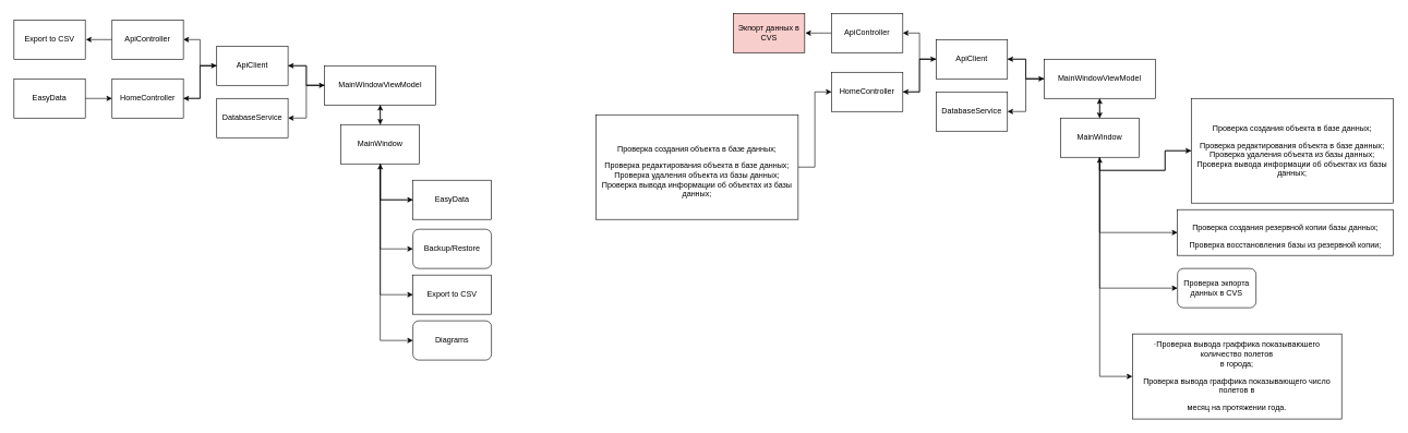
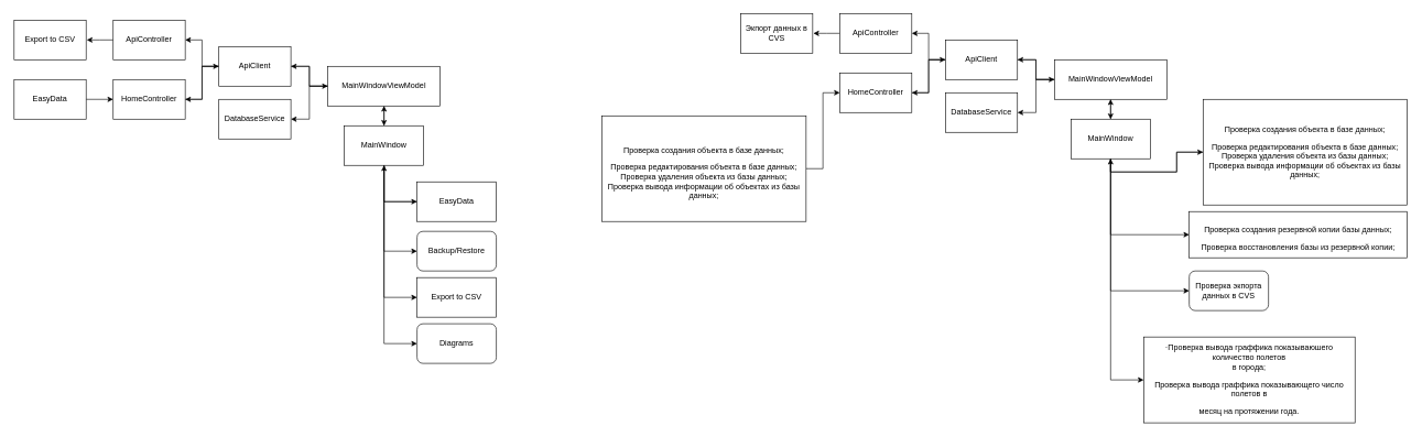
  <mxCell id="0" />
  <mxCell id="1" parent="0" />
  <mxCell id="2" style="edgeStyle=orthogonalEdgeStyle;rounded=0;orthogonalLoop=1;jettySize=auto;html=1;exitX=0.5;exitY=1;exitDx=0;exitDy=0;entryX=0;entryY=0.5;entryDx=0;entryDy=0;" parent="1" source="7" target="17" edge="1"><mxGeometry relative="1" as="geometry" /></mxCell>
  <mxCell id="3" style="edgeStyle=orthogonalEdgeStyle;rounded=0;orthogonalLoop=1;jettySize=auto;html=1;exitX=0.5;exitY=1;exitDx=0;exitDy=0;entryX=0;entryY=0.5;entryDx=0;entryDy=0;" parent="1" source="7" target="18" edge="1"><mxGeometry relative="1" as="geometry" /></mxCell>
  <mxCell id="4" style="edgeStyle=orthogonalEdgeStyle;rounded=0;orthogonalLoop=1;jettySize=auto;html=1;exitX=0.5;exitY=1;exitDx=0;exitDy=0;entryX=0;entryY=0.5;entryDx=0;entryDy=0;" parent="1" source="7" target="19" edge="1"><mxGeometry relative="1" as="geometry" /></mxCell>
  <mxCell id="5" style="edgeStyle=orthogonalEdgeStyle;rounded=0;orthogonalLoop=1;jettySize=auto;html=1;exitX=0.5;exitY=1;exitDx=0;exitDy=0;entryX=0;entryY=0.5;entryDx=0;entryDy=0;" parent="1" source="7" target="20" edge="1"><mxGeometry relative="1" as="geometry" /></mxCell>
  <mxCell id="6" style="edgeStyle=orthogonalEdgeStyle;rounded=0;orthogonalLoop=1;jettySize=auto;html=1;exitX=0.5;exitY=0;exitDx=0;exitDy=0;entryX=0.5;entryY=1;entryDx=0;entryDy=0;" parent="1" source="7" target="11" edge="1"><mxGeometry relative="1" as="geometry" /></mxCell>
  <mxCell id="7" value="MainWindow" style="rounded=0;whiteSpace=wrap;html=1;" parent="1" vertex="1"><mxGeometry x="520" y="190" width="120" height="60" as="geometry" /></mxCell>
  <mxCell id="8" style="edgeStyle=orthogonalEdgeStyle;rounded=0;orthogonalLoop=1;jettySize=auto;html=1;exitX=0.5;exitY=1;exitDx=0;exitDy=0;entryX=0.5;entryY=0;entryDx=0;entryDy=0;" parent="1" source="11" target="7" edge="1"><mxGeometry relative="1" as="geometry" /></mxCell>
  <mxCell id="9" style="edgeStyle=orthogonalEdgeStyle;rounded=0;orthogonalLoop=1;jettySize=auto;html=1;exitX=0;exitY=0.5;exitDx=0;exitDy=0;entryX=1;entryY=0.5;entryDx=0;entryDy=0;" parent="1" source="11" target="21" edge="1"><mxGeometry relative="1" as="geometry" /></mxCell>
  <mxCell id="10" style="edgeStyle=orthogonalEdgeStyle;rounded=0;orthogonalLoop=1;jettySize=auto;html=1;exitX=0;exitY=0.5;exitDx=0;exitDy=0;entryX=1;entryY=0.5;entryDx=0;entryDy=0;" parent="1" source="11" target="15" edge="1"><mxGeometry relative="1" as="geometry" /></mxCell>
  <mxCell id="11" value="MainWindowViewModel" style="rounded=0;whiteSpace=wrap;html=1;" parent="1" vertex="1"><mxGeometry x="495" y="100" width="170" height="60" as="geometry" /></mxCell>
  <mxCell id="12" style="edgeStyle=orthogonalEdgeStyle;rounded=0;orthogonalLoop=1;jettySize=auto;html=1;exitX=0;exitY=0.5;exitDx=0;exitDy=0;entryX=1;entryY=0.5;entryDx=0;entryDy=0;" parent="1" source="15" target="23" edge="1"><mxGeometry relative="1" as="geometry"><mxPoint x="280" y="120" as="targetPoint" /></mxGeometry></mxCell>
  <mxCell id="13" style="edgeStyle=orthogonalEdgeStyle;rounded=0;orthogonalLoop=1;jettySize=auto;html=1;exitX=0;exitY=0.5;exitDx=0;exitDy=0;entryX=1;entryY=0.5;entryDx=0;entryDy=0;" parent="1" source="15" target="25" edge="1"><mxGeometry relative="1" as="geometry" /></mxCell>
  <mxCell id="14" style="edgeStyle=orthogonalEdgeStyle;rounded=0;orthogonalLoop=1;jettySize=auto;html=1;exitX=1;exitY=0.5;exitDx=0;exitDy=0;entryX=0;entryY=0.5;entryDx=0;entryDy=0;" parent="1" source="15" target="11" edge="1"><mxGeometry relative="1" as="geometry" /></mxCell>
  <mxCell id="15" value="ApiClient" style="rounded=0;whiteSpace=wrap;html=1;" parent="1" vertex="1"><mxGeometry x="330" y="70" width="109" height="60" as="geometry" /></mxCell>
  <mxCell id="16" style="edgeStyle=orthogonalEdgeStyle;rounded=0;orthogonalLoop=1;jettySize=auto;html=1;exitX=0;exitY=0.5;exitDx=0;exitDy=0;entryX=0.5;entryY=1;entryDx=0;entryDy=0;" parent="1" source="17" target="7" edge="1"><mxGeometry relative="1" as="geometry" /></mxCell>
  <mxCell id="17" value="EasyData" style="rounded=0;whiteSpace=wrap;html=1;" parent="1" vertex="1"><mxGeometry x="630" y="275" width="120" height="60" as="geometry" /></mxCell>
  <mxCell id="18" value="Backup/Restore" style="whiteSpace=wrap;html=1;rounded=1;" parent="1" vertex="1"><mxGeometry x="630" y="350" width="120" height="60" as="geometry" /></mxCell>
  <mxCell id="19" value="Export to CSV" style="rounded=0;whiteSpace=wrap;html=1;" parent="1" vertex="1"><mxGeometry x="630" y="420" width="120" height="60" as="geometry" /></mxCell>
  <mxCell id="20" value="Diagrams" style="whiteSpace=wrap;html=1;rounded=1;" parent="1" vertex="1"><mxGeometry x="630" y="490" width="120" height="60" as="geometry" /></mxCell>
  <mxCell id="21" value="DatabaseService" style="rounded=0;whiteSpace=wrap;html=1;" parent="1" vertex="1"><mxGeometry x="330" y="150" width="109" height="60" as="geometry" /></mxCell>
  <mxCell id="22" style="edgeStyle=orthogonalEdgeStyle;rounded=0;orthogonalLoop=1;jettySize=auto;html=1;exitX=1;exitY=0.5;exitDx=0;exitDy=0;entryX=0;entryY=0.5;entryDx=0;entryDy=0;" parent="1" source="23" target="15" edge="1"><mxGeometry relative="1" as="geometry" /></mxCell>
  <mxCell id="23" value="HomeController" style="rounded=0;whiteSpace=wrap;html=1;" parent="1" vertex="1"><mxGeometry x="170" y="120" width="109" height="60" as="geometry" /></mxCell>
  <mxCell id="24" style="edgeStyle=orthogonalEdgeStyle;rounded=0;orthogonalLoop=1;jettySize=auto;html=1;exitX=0;exitY=0.5;exitDx=0;exitDy=0;" parent="1" source="25" edge="1"><mxGeometry relative="1" as="geometry"><mxPoint x="130" y="60" as="targetPoint" /></mxGeometry></mxCell>
  <mxCell id="25" value="ApiController" style="rounded=0;whiteSpace=wrap;html=1;" parent="1" vertex="1"><mxGeometry x="170" y="30" width="109" height="60" as="geometry" /></mxCell>
  <mxCell id="26" style="edgeStyle=orthogonalEdgeStyle;rounded=0;orthogonalLoop=1;jettySize=auto;html=1;exitX=1;exitY=0.5;exitDx=0;exitDy=0;entryX=0;entryY=0.5;entryDx=0;entryDy=0;" parent="1" source="27" target="23" edge="1"><mxGeometry relative="1" as="geometry" /></mxCell>
  <mxCell id="27" value="EasyData" style="rounded=0;whiteSpace=wrap;html=1;" parent="1" vertex="1"><mxGeometry x="20" y="120" width="109" height="60" as="geometry" /></mxCell>
  <mxCell id="28" value="Export to CSV" style="rounded=0;whiteSpace=wrap;html=1;" parent="1" vertex="1"><mxGeometry x="20" y="30" width="109" height="60" as="geometry" /></mxCell>
  <mxCell id="29" style="edgeStyle=orthogonalEdgeStyle;rounded=0;orthogonalLoop=1;jettySize=auto;html=1;exitX=0.5;exitY=1;exitDx=0;exitDy=0;entryX=0;entryY=0.5;entryDx=0;entryDy=0;" parent="1" source="34" target="55" edge="1"><mxGeometry relative="1" as="geometry"><mxPoint x="1730" y="295" as="targetPoint" /></mxGeometry></mxCell>
  <mxCell id="30" style="edgeStyle=orthogonalEdgeStyle;rounded=0;orthogonalLoop=1;jettySize=auto;html=1;exitX=0.5;exitY=1;exitDx=0;exitDy=0;entryX=0;entryY=0.5;entryDx=0;entryDy=0;" parent="1" source="34" target="44" edge="1"><mxGeometry relative="1" as="geometry" /></mxCell>
  <mxCell id="31" style="edgeStyle=orthogonalEdgeStyle;rounded=0;orthogonalLoop=1;jettySize=auto;html=1;exitX=0.5;exitY=1;exitDx=0;exitDy=0;entryX=0;entryY=0.5;entryDx=0;entryDy=0;" parent="1" source="34" target="45" edge="1"><mxGeometry relative="1" as="geometry" /></mxCell>
  <mxCell id="32" style="edgeStyle=orthogonalEdgeStyle;rounded=0;orthogonalLoop=1;jettySize=auto;html=1;exitX=0.5;exitY=1;exitDx=0;exitDy=0;entryX=0;entryY=0.5;entryDx=0;entryDy=0;" parent="1" source="34" target="46" edge="1"><mxGeometry relative="1" as="geometry" /></mxCell>
  <mxCell id="33" style="edgeStyle=orthogonalEdgeStyle;rounded=0;orthogonalLoop=1;jettySize=auto;html=1;exitX=0.5;exitY=0;exitDx=0;exitDy=0;entryX=0.5;entryY=1;entryDx=0;entryDy=0;" parent="1" source="34" target="38" edge="1"><mxGeometry relative="1" as="geometry" /></mxCell>
  <mxCell id="34" value="MainWindow" style="rounded=0;whiteSpace=wrap;html=1;" parent="1" vertex="1"><mxGeometry x="1620" y="180" width="120" height="60" as="geometry" /></mxCell>
  <mxCell id="35" style="edgeStyle=orthogonalEdgeStyle;rounded=0;orthogonalLoop=1;jettySize=auto;html=1;exitX=0.5;exitY=1;exitDx=0;exitDy=0;entryX=0.5;entryY=0;entryDx=0;entryDy=0;" parent="1" source="38" target="34" edge="1"><mxGeometry relative="1" as="geometry" /></mxCell>
  <mxCell id="36" style="edgeStyle=orthogonalEdgeStyle;rounded=0;orthogonalLoop=1;jettySize=auto;html=1;exitX=0;exitY=0.5;exitDx=0;exitDy=0;entryX=1;entryY=0.5;entryDx=0;entryDy=0;" parent="1" source="38" target="47" edge="1"><mxGeometry relative="1" as="geometry" /></mxCell>
  <mxCell id="37" style="edgeStyle=orthogonalEdgeStyle;rounded=0;orthogonalLoop=1;jettySize=auto;html=1;exitX=0;exitY=0.5;exitDx=0;exitDy=0;entryX=1;entryY=0.5;entryDx=0;entryDy=0;" parent="1" source="38" target="42" edge="1"><mxGeometry relative="1" as="geometry" /></mxCell>
  <mxCell id="38" value="MainWindowViewModel" style="rounded=0;whiteSpace=wrap;html=1;" parent="1" vertex="1"><mxGeometry x="1595" y="90" width="170" height="60" as="geometry" /></mxCell>
  <mxCell id="39" style="edgeStyle=orthogonalEdgeStyle;rounded=0;orthogonalLoop=1;jettySize=auto;html=1;exitX=0;exitY=0.5;exitDx=0;exitDy=0;entryX=1;entryY=0.5;entryDx=0;entryDy=0;" parent="1" source="42" target="49" edge="1"><mxGeometry relative="1" as="geometry"><mxPoint x="1380" y="110" as="targetPoint" /></mxGeometry></mxCell>
  <mxCell id="40" style="edgeStyle=orthogonalEdgeStyle;rounded=0;orthogonalLoop=1;jettySize=auto;html=1;exitX=0;exitY=0.5;exitDx=0;exitDy=0;entryX=1;entryY=0.5;entryDx=0;entryDy=0;" parent="1" source="42" target="51" edge="1"><mxGeometry relative="1" as="geometry" /></mxCell>
  <mxCell id="41" style="edgeStyle=orthogonalEdgeStyle;rounded=0;orthogonalLoop=1;jettySize=auto;html=1;exitX=1;exitY=0.5;exitDx=0;exitDy=0;entryX=0;entryY=0.5;entryDx=0;entryDy=0;" parent="1" source="42" target="38" edge="1"><mxGeometry relative="1" as="geometry" /></mxCell>
  <mxCell id="42" value="ApiClient" style="rounded=0;whiteSpace=wrap;html=1;" parent="1" vertex="1"><mxGeometry x="1430" y="60" width="109" height="60" as="geometry" /></mxCell>
  <mxCell id="43" style="edgeStyle=orthogonalEdgeStyle;rounded=0;orthogonalLoop=1;jettySize=auto;html=1;exitX=0;exitY=0.5;exitDx=0;exitDy=0;entryX=0.5;entryY=1;entryDx=0;entryDy=0;" parent="1" source="55" target="34" edge="1"><mxGeometry relative="1" as="geometry"><mxPoint x="1730" y="295" as="sourcePoint" /></mxGeometry></mxCell>
  <mxCell id="44" value="&lt;p class=&quot;MsoListParagraphCxSpFirst&quot;&gt;Проверка создания резервной копии базы данных;&lt;/p&gt;&lt;span style=&quot;background-color: initial;&quot;&gt;Проверка восстановления базы из резервной копии;&lt;/span&gt;" style="rounded=0;whiteSpace=wrap;html=1;" parent="1" vertex="1"><mxGeometry x="1799" y="320" width="330" height="70" as="geometry" /></mxCell>
  <mxCell id="45" value="Проверка экпорта данных в CVS" style="whiteSpace=wrap;html=1;rounded=1;" parent="1" vertex="1"><mxGeometry x="1799" y="410" width="120" height="60" as="geometry" /></mxCell>
  <mxCell id="46" value="&lt;p class=&quot;MsoListParagraphCxSpFirst&quot;&gt;·Проверка вывода граффика показываюшего количество полетов&lt;br&gt;в города;&lt;/p&gt;&lt;span style=&quot;background-color: initial;&quot;&gt;Проверка вывода граффика показывающего число полетов в&lt;/span&gt;&lt;br&gt;&lt;p class=&quot;MsoListParagraphCxSpLast&quot;&gt;месяц на протяжении года.&lt;/p&gt;" style="rounded=0;whiteSpace=wrap;html=1;" parent="1" vertex="1"><mxGeometry x="1730" y="510" width="320" height="130" as="geometry" /></mxCell>
  <mxCell id="47" value="DatabaseService" style="rounded=0;whiteSpace=wrap;html=1;" parent="1" vertex="1"><mxGeometry x="1430" y="140" width="109" height="60" as="geometry" /></mxCell>
  <mxCell id="48" style="edgeStyle=orthogonalEdgeStyle;rounded=0;orthogonalLoop=1;jettySize=auto;html=1;exitX=1;exitY=0.5;exitDx=0;exitDy=0;entryX=0;entryY=0.5;entryDx=0;entryDy=0;" parent="1" source="49" target="42" edge="1"><mxGeometry relative="1" as="geometry" /></mxCell>
  <mxCell id="49" value="HomeController" style="rounded=0;whiteSpace=wrap;html=1;" parent="1" vertex="1"><mxGeometry x="1270" y="110" width="109" height="60" as="geometry" /></mxCell>
  <mxCell id="50" style="edgeStyle=orthogonalEdgeStyle;rounded=0;orthogonalLoop=1;jettySize=auto;html=1;exitX=0;exitY=0.5;exitDx=0;exitDy=0;" parent="1" source="51" edge="1"><mxGeometry relative="1" as="geometry"><mxPoint x="1230" y="50" as="targetPoint" /></mxGeometry></mxCell>
  <mxCell id="51" value="ApiController" style="rounded=0;whiteSpace=wrap;html=1;" parent="1" vertex="1"><mxGeometry x="1270" y="20" width="109" height="60" as="geometry" /></mxCell>
  <mxCell id="52" style="edgeStyle=orthogonalEdgeStyle;rounded=0;orthogonalLoop=1;jettySize=auto;html=1;exitX=1;exitY=0.5;exitDx=0;exitDy=0;entryX=0;entryY=0.5;entryDx=0;entryDy=0;" parent="1" source="53" target="49" edge="1"><mxGeometry relative="1" as="geometry" /></mxCell>
  <mxCell id="53" value="&lt;p class=&quot;MsoListParagraphCxSpFirst&quot;&gt;Проверка создания объекта в базе данных;&lt;/p&gt;Проверка р&lt;span style=&quot;background-color: initial;&quot;&gt;едактирования объекта в базе данных;&lt;/span&gt;&lt;br&gt;Проверка у&lt;span style=&quot;background-color: initial;&quot;&gt;даления объекта из базы данных;&lt;/span&gt;&lt;br&gt;Проверка в&lt;span style=&quot;background-color: initial;&quot;&gt;ывода информации об объектах из базы данных;&lt;/span&gt;" style="rounded=0;whiteSpace=wrap;html=1;" parent="1" vertex="1"><mxGeometry x="910" y="175" width="309" height="160" as="geometry" /></mxCell>
- <mxCell id="54" value="Экпорт данных в CVS" style="rounded=0;whiteSpace=wrap;html=1;fillColor=#f8cecc;" parent="1" vertex="1"><mxGeometry x="1120" y="20" width="109" height="60" as="geometry" /></mxCell>
+ <mxCell id="54" value="Экпорт данных в CVS" style="rounded=0;whiteSpace=wrap;html=1;" parent="1" vertex="1"><mxGeometry x="1120" y="20" width="109" height="60" as="geometry" /></mxCell>
  <mxCell id="55" value="&lt;p style=&quot;border-color: var(--border-color);&quot; class=&quot;MsoListParagraphCxSpFirst&quot;&gt;Проверка создания объекта в базе данных;&lt;/p&gt;&lt;p class=&quot;MsoListParagraphCxSpFirst&quot;&gt;Проверка редактирования объекта в базе данных;&lt;br style=&quot;border-color: var(--border-color);&quot;&gt;Проверка у&lt;span style=&quot;border-color: var(--border-color); background-color: initial;&quot;&gt;даления объекта из базы данных;&lt;/span&gt;&lt;br style=&quot;border-color: var(--border-color);&quot;&gt;Проверка в&lt;span style=&quot;border-color: var(--border-color); background-color: initial;&quot;&gt;ывода информации об объектах из базы данных;&lt;/span&gt;&lt;br&gt;&lt;/p&gt;" style="rounded=0;whiteSpace=wrap;html=1;" parent="1" vertex="1"><mxGeometry x="1820" y="150" width="309" height="160" as="geometry" /></mxCell>
